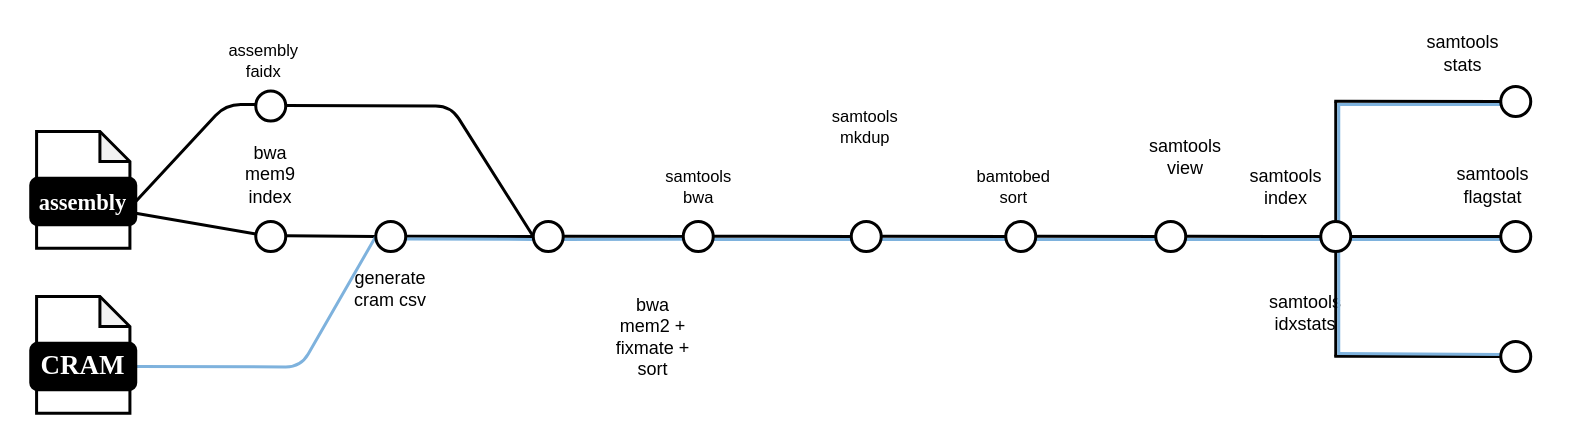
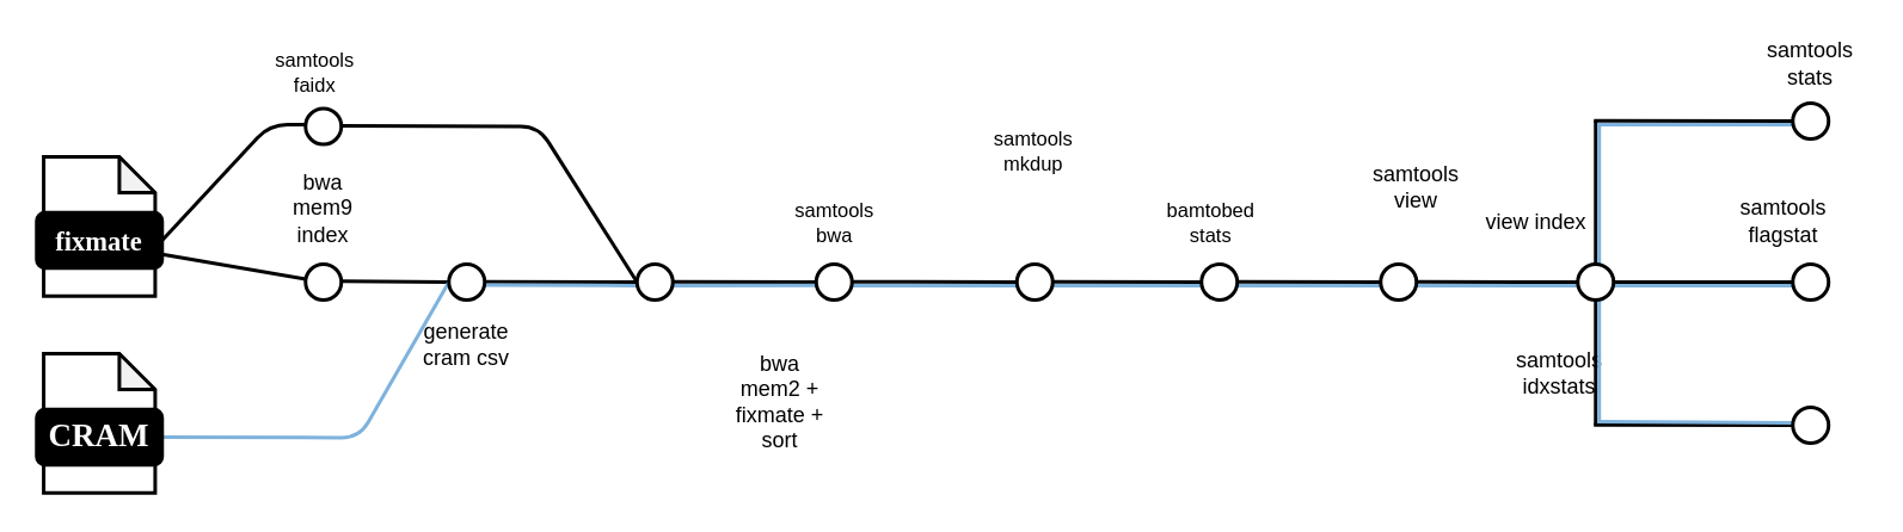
  <mxCell id="0" />
  <mxCell id="1" parent="0" />
  <mxCell id="2" value="" style="group;aspect=fixed;" vertex="1" connectable="0" parent="1"><mxGeometry x="20" y="87" width="70" height="77.78" as="geometry" /></mxCell>
  <mxCell id="3" value="" style="shape=note;whiteSpace=wrap;html=1;backgroundOutline=1;darkOpacity=0.05;rounded=1;size=20;strokeWidth=2;" vertex="1" parent="2"><mxGeometry x="3.889" width="62.222" height="77.78" as="geometry" /></mxCell>
- <mxCell id="4" value="&lt;font data-font-src=&quot;https://fonts.googleapis.com/css?family=Maven+Pro&quot; face=&quot;Maven Pro&quot; color=&quot;#ffffff&quot;&gt;&lt;b&gt;&lt;font style=&quot;font-size: 15px;&quot;&gt;assembly&lt;/font&gt;&lt;/b&gt;&lt;/font&gt;" style="rounded=1;whiteSpace=wrap;html=1;strokeWidth=2;fillColor=#000000;" vertex="1" parent="2"><mxGeometry y="31.112" width="70" height="31.112" as="geometry" /></mxCell>
+ <mxCell id="4" value="&lt;font data-font-src=&quot;https://fonts.googleapis.com/css?family=Maven+Pro&quot; face=&quot;Maven Pro&quot; color=&quot;#ffffff&quot;&gt;&lt;b&gt;&lt;font style=&quot;font-size: 15px;&quot;&gt;fixmate&lt;/font&gt;&lt;/b&gt;&lt;/font&gt;" style="rounded=1;whiteSpace=wrap;html=1;strokeWidth=2;fillColor=#000000;" vertex="1" parent="2"><mxGeometry y="31.112" width="70" height="31.112" as="geometry" /></mxCell>
  <mxCell id="5" value="" style="endArrow=none;html=1;rounded=1;strokeWidth=2;exitX=1;exitY=0.75;exitDx=0;exitDy=0;" edge="1" parent="1" source="4" target="18"><mxGeometry width="50" height="50" relative="1" as="geometry"><mxPoint x="180" y="156.83" as="sourcePoint" /><mxPoint x="220" y="156.83" as="targetPoint" /></mxGeometry></mxCell>
  <mxCell id="6" value="bwa mem9 index" style="text;html=1;strokeColor=none;fillColor=none;align=center;verticalAlign=middle;whiteSpace=wrap;rounded=0;" vertex="1" parent="1"><mxGeometry x="150" y="101" width="60" height="30" as="geometry" /></mxCell>
  <mxCell id="7" value="generate cram csv" style="text;html=1;strokeColor=none;fillColor=none;align=center;verticalAlign=middle;whiteSpace=wrap;rounded=0;" vertex="1" parent="1"><mxGeometry x="230" y="177" width="60" height="30" as="geometry" /></mxCell>
  <mxCell id="8" value="bwa mem2 + fixmate + sort" style="text;html=1;strokeColor=none;fillColor=none;align=center;verticalAlign=middle;whiteSpace=wrap;rounded=0;" vertex="1" parent="1"><mxGeometry x="405" y="209" width="60" height="30" as="geometry" /></mxCell>
  <mxCell id="9" value="samtools &lt;br&gt;bwa" style="text;html=1;align=center;verticalAlign=middle;resizable=0;points=[];autosize=1;strokeColor=none;fillColor=none;fontSize=11;fontFamily=Helvetica;fontColor=default;" vertex="1" parent="1"><mxGeometry x="430" y="104" width="70" height="40" as="geometry" /></mxCell>
- <mxCell id="10" value="assembly &lt;br&gt;faidx" style="text;html=1;align=center;verticalAlign=middle;resizable=0;points=[];autosize=1;strokeColor=none;fillColor=none;fontSize=11;fontFamily=Helvetica;fontColor=default;" vertex="1" parent="1"><mxGeometry x="140" y="20" width="70" height="40" as="geometry" /></mxCell>
+ <mxCell id="10" value="samtools &lt;br&gt;faidx" style="text;html=1;align=center;verticalAlign=middle;resizable=0;points=[];autosize=1;strokeColor=none;fillColor=none;fontSize=11;fontFamily=Helvetica;fontColor=default;" vertex="1" parent="1"><mxGeometry x="140" y="20" width="70" height="40" as="geometry" /></mxCell>
  <mxCell id="11" value="samtools &lt;br&gt;mkdup" style="text;html=1;align=center;verticalAlign=middle;resizable=0;points=[];autosize=1;strokeColor=none;fillColor=none;fontSize=11;fontFamily=Helvetica;fontColor=default;" vertex="1" parent="1"><mxGeometry x="541" y="64" width="70" height="40" as="geometry" /></mxCell>
- <mxCell id="12" value="bamtobed &lt;br&gt;sort" style="text;html=1;align=center;verticalAlign=middle;resizable=0;points=[];autosize=1;strokeColor=none;fillColor=none;fontSize=11;fontFamily=Helvetica;fontColor=default;" vertex="1" parent="1"><mxGeometry x="640" y="104" width="70" height="40" as="geometry" /></mxCell>
+ <mxCell id="12" value="bamtobed &lt;br&gt;stats" style="text;html=1;align=center;verticalAlign=middle;resizable=0;points=[];autosize=1;strokeColor=none;fillColor=none;fontSize=11;fontFamily=Helvetica;fontColor=default;" vertex="1" parent="1"><mxGeometry x="640" y="104" width="70" height="40" as="geometry" /></mxCell>
  <mxCell id="13" value="samtools view" style="text;html=1;strokeColor=none;fillColor=none;align=center;verticalAlign=middle;whiteSpace=wrap;rounded=0;" vertex="1" parent="1"><mxGeometry x="760" y="89" width="60" height="30" as="geometry" /></mxCell>
- <mxCell id="14" value="samtools index" style="text;html=1;strokeColor=none;fillColor=none;align=center;verticalAlign=middle;whiteSpace=wrap;rounded=0;" vertex="1" parent="1"><mxGeometry x="827" y="109" width="60" height="30" as="geometry" /></mxCell>
- <mxCell id="15" value="samtools stats" style="text;html=1;strokeColor=none;fillColor=none;align=center;verticalAlign=middle;whiteSpace=wrap;rounded=0;" vertex="1" parent="1"><mxGeometry x="945" y="20" width="60" height="30" as="geometry" /></mxCell>
+ <mxCell id="14" value="view index" style="text;html=1;strokeColor=none;fillColor=none;align=center;verticalAlign=middle;whiteSpace=wrap;rounded=0;" vertex="1" parent="1"><mxGeometry x="827" y="109" width="60" height="30" as="geometry" /></mxCell>
+ <mxCell id="15" value="samtools stats" style="text;html=1;strokeColor=none;fillColor=none;align=center;verticalAlign=middle;whiteSpace=wrap;rounded=0;" vertex="1" parent="1"><mxGeometry x="980" y="20" width="60" height="30" as="geometry" /></mxCell>
  <mxCell id="16" value="samtools flagstat" style="text;html=1;strokeColor=none;fillColor=none;align=center;verticalAlign=middle;whiteSpace=wrap;rounded=0;" vertex="1" parent="1"><mxGeometry x="965" y="108" width="60" height="30" as="geometry" /></mxCell>
  <mxCell id="17" value="samtools idxstats" style="text;html=1;strokeColor=none;fillColor=none;align=center;verticalAlign=middle;whiteSpace=wrap;rounded=0;" vertex="1" parent="1"><mxGeometry x="840" y="193" width="60" height="30" as="geometry" /></mxCell>
  <mxCell id="18" value="" style="ellipse;whiteSpace=wrap;html=1;aspect=fixed;rounded=1;rotation=0;strokeWidth=2;" vertex="1" parent="1"><mxGeometry x="170" y="147" width="20" height="20" as="geometry" /></mxCell>
  <mxCell id="19" value="" style="endArrow=none;html=1;rounded=1;strokeWidth=2;entryX=0;entryY=0.5;entryDx=0;entryDy=0;" edge="1" parent="1"><mxGeometry width="50" height="50" relative="1" as="geometry"><mxPoint x="190" y="156.5" as="sourcePoint" /><mxPoint x="250" y="157" as="targetPoint" /></mxGeometry></mxCell>
  <mxCell id="20" value="" style="endArrow=none;html=1;rounded=1;strokeWidth=2;entryX=0;entryY=0.5;entryDx=0;entryDy=0;" edge="1" parent="1"><mxGeometry width="50" height="50" relative="1" as="geometry"><mxPoint x="270" y="156.75" as="sourcePoint" /><mxPoint x="355" y="157" as="targetPoint" /></mxGeometry></mxCell>
  <mxCell id="21" value="" style="endArrow=none;html=1;rounded=1;strokeWidth=2;entryX=0;entryY=0.5;entryDx=0;entryDy=0;" edge="1" parent="1"><mxGeometry width="50" height="50" relative="1" as="geometry"><mxPoint x="375" y="156.84" as="sourcePoint" /><mxPoint x="455" y="157" as="targetPoint" /></mxGeometry></mxCell>
  <mxCell id="22" value="" style="endArrow=none;html=1;rounded=1;strokeWidth=2;" edge="1" parent="1"><mxGeometry width="50" height="50" relative="1" as="geometry"><mxPoint x="475" y="156.84" as="sourcePoint" /><mxPoint x="567" y="157" as="targetPoint" /></mxGeometry></mxCell>
  <mxCell id="23" value="" style="endArrow=none;html=1;rounded=1;strokeWidth=2;entryX=0;entryY=0.5;entryDx=0;entryDy=0;" edge="1" parent="1"><mxGeometry width="50" height="50" relative="1" as="geometry"><mxPoint x="587" y="156.84" as="sourcePoint" /><mxPoint x="670" y="157" as="targetPoint" /></mxGeometry></mxCell>
  <mxCell id="24" value="" style="endArrow=none;html=1;rounded=1;strokeWidth=2;entryX=0;entryY=0.5;entryDx=0;entryDy=0;" edge="1" parent="1"><mxGeometry width="50" height="50" relative="1" as="geometry"><mxPoint x="690" y="156.84" as="sourcePoint" /><mxPoint x="770" y="157" as="targetPoint" /></mxGeometry></mxCell>
  <mxCell id="25" value="" style="endArrow=none;html=1;rounded=1;strokeWidth=2;entryX=0;entryY=0.5;entryDx=0;entryDy=0;" edge="1" parent="1"><mxGeometry width="50" height="50" relative="1" as="geometry"><mxPoint x="790" y="156.84" as="sourcePoint" /><mxPoint x="880" y="157" as="targetPoint" /></mxGeometry></mxCell>
  <mxCell id="26" value="" style="endArrow=none;html=1;rounded=1;strokeWidth=2;entryX=0;entryY=0.5;entryDx=0;entryDy=0;" edge="1" parent="1"><mxGeometry width="50" height="50" relative="1" as="geometry"><mxPoint x="900" y="157" as="sourcePoint" /><mxPoint x="1000" y="157" as="targetPoint" /></mxGeometry></mxCell>
  <mxCell id="27" value="" style="ellipse;whiteSpace=wrap;html=1;aspect=fixed;rounded=1;rotation=0;strokeWidth=2;" vertex="1" parent="1"><mxGeometry x="170" y="60" width="20" height="20" as="geometry" /></mxCell>
  <mxCell id="28" value="" style="endArrow=none;html=1;rounded=1;strokeWidth=2;entryX=0;entryY=0.5;entryDx=0;entryDy=0;" edge="1" parent="1"><mxGeometry width="50" height="50" relative="1" as="geometry"><mxPoint x="190" y="69.67" as="sourcePoint" /><mxPoint x="355" y="157" as="targetPoint" /><Array as="points"><mxPoint x="300" y="70" /></Array></mxGeometry></mxCell>
  <mxCell id="29" value="" style="endArrow=none;html=1;rounded=1;strokeWidth=2;strokeColor=#7EB2DD;exitX=1;exitY=0.5;exitDx=0;exitDy=0;" edge="1" parent="1" source="57"><mxGeometry width="50" height="50" relative="1" as="geometry"><mxPoint x="110" y="257" as="sourcePoint" /><mxPoint x="250" y="157" as="targetPoint" /><Array as="points"><mxPoint x="200" y="244" /></Array></mxGeometry></mxCell>
  <mxCell id="30" value="" style="endArrow=none;html=1;rounded=1;strokeWidth=2;strokeColor=#7EB2DD;entryX=-0.021;entryY=0.597;entryDx=0;entryDy=0;entryPerimeter=0;exitX=0.973;exitY=0.584;exitDx=0;exitDy=0;exitPerimeter=0;" edge="1" parent="1"><mxGeometry width="50" height="50" relative="1" as="geometry"><mxPoint x="269.46" y="158.68" as="sourcePoint" /><mxPoint x="354.58" y="158.94" as="targetPoint" /></mxGeometry></mxCell>
  <mxCell id="31" value="" style="endArrow=none;html=1;rounded=1;strokeWidth=2;strokeColor=#7EB2DD;exitX=0.973;exitY=0.584;exitDx=0;exitDy=0;exitPerimeter=0;entryX=-0.021;entryY=0.59;entryDx=0;entryDy=0;entryPerimeter=0;" edge="1" parent="1"><mxGeometry width="50" height="50" relative="1" as="geometry"><mxPoint x="374" y="158.93" as="sourcePoint" /><mxPoint x="454.58" y="158.8" as="targetPoint" /></mxGeometry></mxCell>
  <mxCell id="32" value="" style="endArrow=none;html=1;rounded=1;strokeWidth=2;strokeColor=#7EB2DD;exitX=0.973;exitY=0.584;exitDx=0;exitDy=0;exitPerimeter=0;entryX=0.009;entryY=0.604;entryDx=0;entryDy=0;entryPerimeter=0;" edge="1" parent="1"><mxGeometry width="50" height="50" relative="1" as="geometry"><mxPoint x="475" y="158.93" as="sourcePoint" /><mxPoint x="567.18" y="159.08" as="targetPoint" /></mxGeometry></mxCell>
  <mxCell id="33" value="" style="endArrow=none;html=1;rounded=1;strokeWidth=2;strokeColor=#7EB2DD;" edge="1" parent="1"><mxGeometry width="50" height="50" relative="1" as="geometry"><mxPoint x="587" y="158.93" as="sourcePoint" /><mxPoint x="670" y="159" as="targetPoint" /></mxGeometry></mxCell>
  <mxCell id="34" value="" style="endArrow=none;html=1;rounded=1;strokeWidth=2;strokeColor=#7EB2DD;" edge="1" parent="1"><mxGeometry width="50" height="50" relative="1" as="geometry"><mxPoint x="690" y="158.93" as="sourcePoint" /><mxPoint x="770" y="159" as="targetPoint" /></mxGeometry></mxCell>
  <mxCell id="35" value="" style="endArrow=none;html=1;rounded=1;strokeWidth=2;strokeColor=#7EB2DD;entryX=-0.001;entryY=0.604;entryDx=0;entryDy=0;entryPerimeter=0;" edge="1" parent="1"><mxGeometry width="50" height="50" relative="1" as="geometry"><mxPoint x="790" y="158.93" as="sourcePoint" /><mxPoint x="879.98" y="159.08" as="targetPoint" /></mxGeometry></mxCell>
  <mxCell id="36" value="" style="endArrow=none;html=1;rounded=1;strokeWidth=2;strokeColor=#7EB2DD;exitX=1.016;exitY=0.6;exitDx=0;exitDy=0;exitPerimeter=0;" edge="1" parent="1"><mxGeometry width="50" height="50" relative="1" as="geometry"><mxPoint x="900.32" y="159" as="sourcePoint" /><mxPoint x="1000" y="159" as="targetPoint" /></mxGeometry></mxCell>
  <mxCell id="37" value="" style="endArrow=none;html=1;rounded=1;strokeWidth=2;exitX=0.5;exitY=0;exitDx=0;exitDy=0;" edge="1" parent="1"><mxGeometry width="50" height="50" relative="1" as="geometry"><mxPoint x="890" y="147" as="sourcePoint" /><mxPoint x="890" y="67" as="targetPoint" /></mxGeometry></mxCell>
  <mxCell id="38" value="" style="endArrow=none;html=1;rounded=1;strokeWidth=2;entryX=0;entryY=0.5;entryDx=0;entryDy=0;" edge="1" parent="1"><mxGeometry width="50" height="50" relative="1" as="geometry"><mxPoint x="889" y="66.86" as="sourcePoint" /><mxPoint x="1000" y="67" as="targetPoint" /></mxGeometry></mxCell>
  <mxCell id="39" value="" style="endArrow=none;html=1;rounded=1;strokeWidth=2;exitX=0.5;exitY=1;exitDx=0;exitDy=0;" edge="1" parent="1"><mxGeometry width="50" height="50" relative="1" as="geometry"><mxPoint x="890" y="167" as="sourcePoint" /><mxPoint x="890" y="237" as="targetPoint" /></mxGeometry></mxCell>
  <mxCell id="40" value="" style="endArrow=none;html=1;rounded=1;strokeWidth=2;entryX=0;entryY=0.5;entryDx=0;entryDy=0;" edge="1" parent="1"><mxGeometry width="50" height="50" relative="1" as="geometry"><mxPoint x="889" y="236.86" as="sourcePoint" /><mxPoint x="1000" y="237" as="targetPoint" /></mxGeometry></mxCell>
  <mxCell id="41" value="" style="endArrow=none;html=1;rounded=1;strokeWidth=2;strokeColor=#7EB2DD;entryX=0.006;entryY=0.431;entryDx=0;entryDy=0;entryPerimeter=0;" edge="1" parent="1"><mxGeometry width="50" height="50" relative="1" as="geometry"><mxPoint x="891" y="234.95" as="sourcePoint" /><mxPoint x="1000.12" y="235.62" as="targetPoint" /></mxGeometry></mxCell>
  <mxCell id="42" value="" style="endArrow=none;html=1;rounded=1;strokeWidth=2;strokeColor=#7EB2DD;" edge="1" parent="1"><mxGeometry width="50" height="50" relative="1" as="geometry"><mxPoint x="892" y="234" as="sourcePoint" /><mxPoint x="892" y="167" as="targetPoint" /></mxGeometry></mxCell>
  <mxCell id="43" value="" style="endArrow=none;html=1;rounded=1;strokeWidth=2;strokeColor=#7EB2DD;exitX=0.549;exitY=-0.023;exitDx=0;exitDy=0;exitPerimeter=0;" edge="1" parent="1"><mxGeometry width="50" height="50" relative="1" as="geometry"><mxPoint x="891.98" y="146.54" as="sourcePoint" /><mxPoint x="892" y="69" as="targetPoint" /></mxGeometry></mxCell>
  <mxCell id="44" value="" style="endArrow=none;html=1;rounded=1;strokeWidth=2;strokeColor=#7EB2DD;" edge="1" parent="1"><mxGeometry width="50" height="50" relative="1" as="geometry"><mxPoint x="891" y="69" as="sourcePoint" /><mxPoint x="1001" y="69" as="targetPoint" /></mxGeometry></mxCell>
  <mxCell id="45" value="" style="ellipse;whiteSpace=wrap;html=1;aspect=fixed;rounded=1;rotation=0;strokeWidth=2;" vertex="1" parent="1"><mxGeometry x="1000" y="57" width="20" height="20" as="geometry" /></mxCell>
  <mxCell id="46" value="" style="ellipse;whiteSpace=wrap;html=1;aspect=fixed;rounded=1;rotation=0;strokeWidth=2;" vertex="1" parent="1"><mxGeometry x="1000" y="147" width="20" height="20" as="geometry" /></mxCell>
  <mxCell id="47" value="" style="ellipse;whiteSpace=wrap;html=1;aspect=fixed;rounded=1;rotation=0;strokeWidth=2;" vertex="1" parent="1"><mxGeometry x="1000" y="227" width="20" height="20" as="geometry" /></mxCell>
  <mxCell id="48" value="" style="ellipse;whiteSpace=wrap;html=1;aspect=fixed;rounded=1;rotation=0;strokeWidth=2;" vertex="1" parent="1"><mxGeometry x="880" y="147" width="20" height="20" as="geometry" /></mxCell>
  <mxCell id="49" value="" style="ellipse;whiteSpace=wrap;html=1;aspect=fixed;rounded=1;rotation=0;strokeWidth=2;" vertex="1" parent="1"><mxGeometry x="770" y="147" width="20" height="20" as="geometry" /></mxCell>
  <mxCell id="50" value="" style="ellipse;whiteSpace=wrap;html=1;aspect=fixed;rounded=1;rotation=0;strokeWidth=2;" vertex="1" parent="1"><mxGeometry x="670" y="147" width="20" height="20" as="geometry" /></mxCell>
  <mxCell id="51" value="" style="ellipse;whiteSpace=wrap;html=1;aspect=fixed;rounded=1;rotation=0;strokeWidth=2;" vertex="1" parent="1"><mxGeometry x="567" y="147" width="20" height="20" as="geometry" /></mxCell>
  <mxCell id="52" value="" style="ellipse;whiteSpace=wrap;html=1;aspect=fixed;rounded=1;rotation=0;strokeWidth=2;" vertex="1" parent="1"><mxGeometry x="455" y="147" width="20" height="20" as="geometry" /></mxCell>
  <mxCell id="53" value="" style="ellipse;whiteSpace=wrap;html=1;aspect=fixed;rounded=1;rotation=0;strokeWidth=2;" vertex="1" parent="1"><mxGeometry x="355" y="147" width="20" height="20" as="geometry" /></mxCell>
  <mxCell id="54" value="" style="ellipse;whiteSpace=wrap;html=1;aspect=fixed;rounded=1;rotation=0;strokeWidth=2;" vertex="1" parent="1"><mxGeometry x="250" y="147" width="20" height="20" as="geometry" /></mxCell>
  <mxCell id="55" value="" style="group;aspect=fixed;" vertex="1" connectable="0" parent="1"><mxGeometry x="20" y="197" width="70" height="77.78" as="geometry" /></mxCell>
  <mxCell id="56" value="" style="shape=note;whiteSpace=wrap;html=1;backgroundOutline=1;darkOpacity=0.05;rounded=1;size=20;strokeWidth=2;" vertex="1" parent="55"><mxGeometry x="3.889" width="62.222" height="77.78" as="geometry" /></mxCell>
  <mxCell id="57" value="&lt;p style=&quot;line-height: 100%;&quot;&gt;&lt;font size=&quot;1&quot; face=&quot;Maven Pro&quot; color=&quot;#ffffff&quot;&gt;&lt;b style=&quot;font-size: 18px;&quot;&gt;CRAM&lt;/b&gt;&lt;/font&gt;&lt;/p&gt;" style="rounded=1;whiteSpace=wrap;html=1;strokeWidth=2;fillColor=#000000;" vertex="1" parent="55"><mxGeometry y="31.112" width="70" height="31.112" as="geometry" /></mxCell>
  <mxCell id="58" value="" style="endArrow=none;html=1;rounded=1;strokeWidth=2;entryX=1;entryY=0.5;entryDx=0;entryDy=0;" edge="1" parent="1" target="4"><mxGeometry width="50" height="50" relative="1" as="geometry"><mxPoint x="170" y="69" as="sourcePoint" /><mxPoint x="130" y="89" as="targetPoint" /><Array as="points"><mxPoint x="150" y="69" /></Array></mxGeometry></mxCell>
